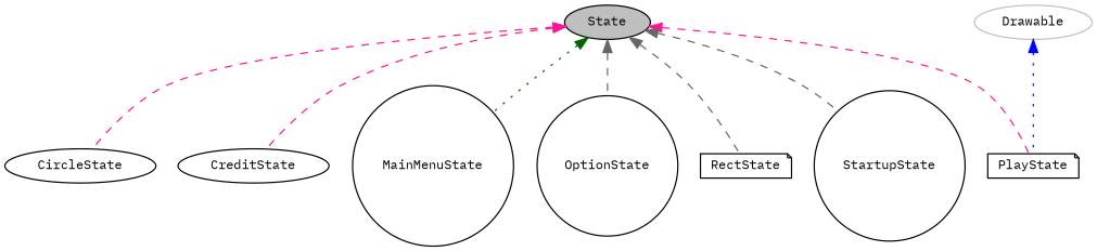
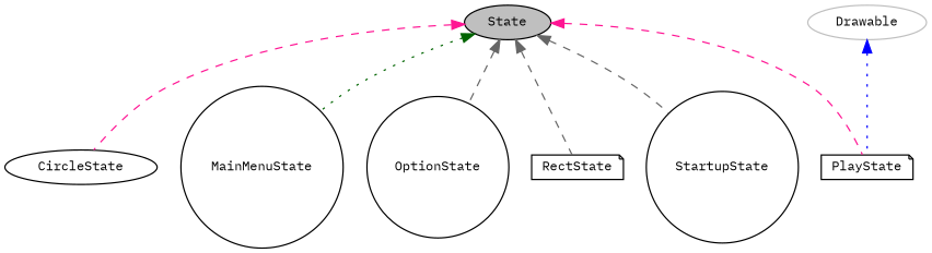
  digraph {
    fontname="IBM Plex Mono"
    node [color=black fillcolor=white fontname="IBM Plex Mono" fontsize=10 shape=ellipse style=filled]
    edge [color=deeppink dir=back fontname="IBM Plex Mono" fontsize=10 labelfontname=Helvetica labelfontsize=10 style=dashed]
    n1 [fillcolor=grey75 fontcolor=black height=0.2 label=State width=0.4]
    n2 [height=0.2 label=CircleState width=0.4]
-   n3 [height=0.2 label=CreditState width=0.4]
    n4 [height=0.2 label=MainMenuState shape=circle width=0.4]
    n5 [height=0.2 label=OptionState shape=circle width=0.4]
    n6 [height=0.2 label=PlayState shape=note width=0.4]
    n7 [height=0.2 label=RectState shape=note width=0.4]
    n8 [height=0.2 label=StartupState shape=circle width=0.4]
    n9 [color=grey75 height=0.2 label=Drawable width=0.4]
    n1 -> n2
-   n1 -> n3
    n1 -> n4 [color=darkgreen style=dotted]
    n1 -> n5 [color=gray40]
    n1 -> n6
    n1 -> n7 [color=gray40]
    n1 -> n8 [color=gray40]
    n9 -> n6 [color=blue style=dotted]
  }
